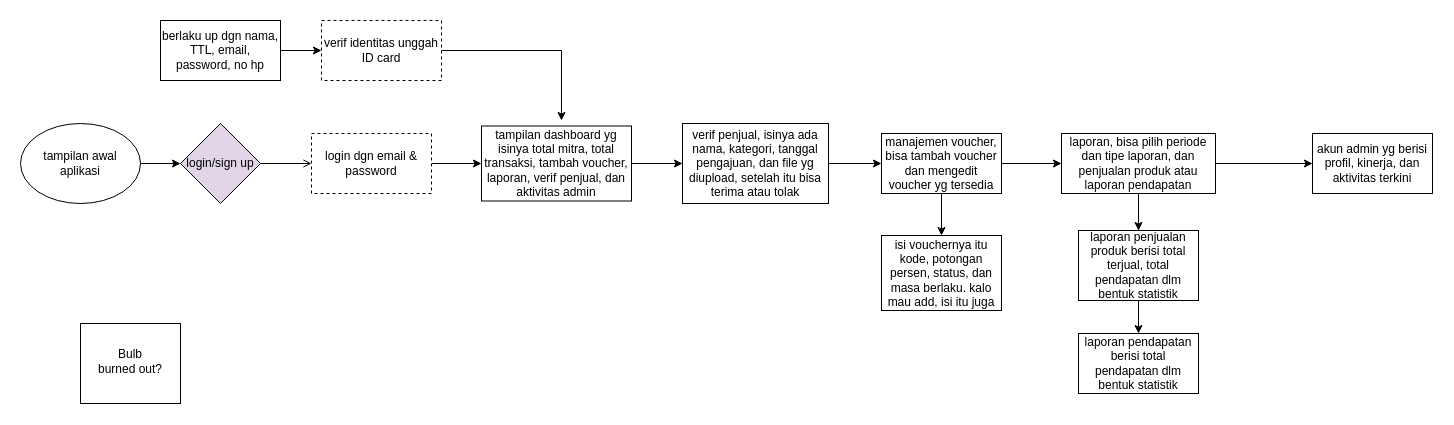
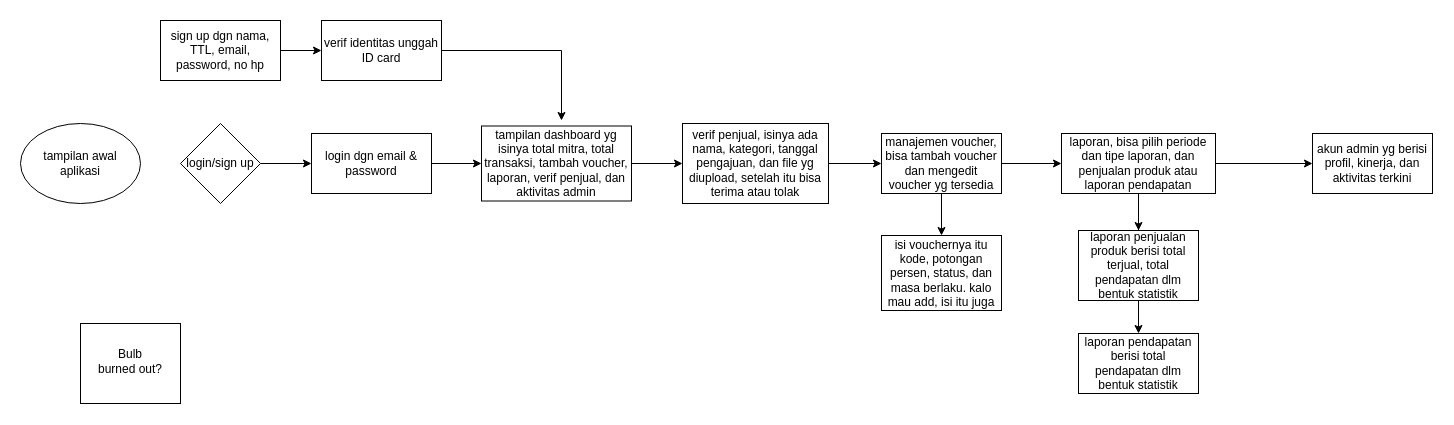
  <mxCell id="0" />
  <mxCell id="1" parent="0" />
  <mxCell id="2" value="Bulb&lt;br&gt;burned out?" style="whiteSpace=wrap;html=1;shadow=0;fontFamily=Helvetica;fontSize=12;align=center;strokeWidth=1;spacing=6;spacingTop=-4;rounded=0;" parent="1" vertex="1"><mxGeometry x="80" y="323" width="100" height="80" as="geometry" /></mxCell>
- <mxCell id="3" value="" style="edgeStyle=orthogonalEdgeStyle;rounded=0;orthogonalLoop=1;jettySize=auto;html=1;" edge="1" parent="1" source="4" target="6"><mxGeometry relative="1" as="geometry" /></mxCell>
  <mxCell id="4" value="tampilan awal&lt;div&gt;aplikasi&lt;/div&gt;" style="ellipse;whiteSpace=wrap;html=1;" vertex="1" parent="1"><mxGeometry x="20" y="123" width="120" height="80" as="geometry" /></mxCell>
- <mxCell id="5" value="" style="edgeStyle=orthogonalEdgeStyle;rounded=0;orthogonalLoop=1;jettySize=auto;html=1;endArrow=open;" edge="1" parent="1" source="6" target="10"><mxGeometry relative="1" as="geometry" /></mxCell>
- <mxCell id="6" value="login/sign up" style="rhombus;whiteSpace=wrap;html=1;fillColor=#e1d5e7;" vertex="1" parent="1"><mxGeometry x="180" y="123" width="80" height="80" as="geometry" /></mxCell>
+ <mxCell id="5" value="" style="edgeStyle=orthogonalEdgeStyle;rounded=0;orthogonalLoop=1;jettySize=auto;html=1;" edge="1" parent="1" source="6" target="10"><mxGeometry relative="1" as="geometry" /></mxCell>
+ <mxCell id="6" value="login/sign up" style="rhombus;whiteSpace=wrap;html=1;" vertex="1" parent="1"><mxGeometry x="180" y="123" width="80" height="80" as="geometry" /></mxCell>
  <mxCell id="7" value="" style="edgeStyle=orthogonalEdgeStyle;rounded=0;orthogonalLoop=1;jettySize=auto;html=1;" edge="1" parent="1" source="8" target="11"><mxGeometry relative="1" as="geometry" /></mxCell>
- <mxCell id="8" value="berlaku up dgn nama, TTL, email, password, no hp" style="whiteSpace=wrap;html=1;" vertex="1" parent="1"><mxGeometry x="160" y="20" width="120" height="60" as="geometry" /></mxCell>
+ <mxCell id="8" value="sign up dgn nama, TTL, email, password, no hp" style="whiteSpace=wrap;html=1;" vertex="1" parent="1"><mxGeometry x="160" y="20" width="120" height="60" as="geometry" /></mxCell>
  <mxCell id="9" value="" style="edgeStyle=orthogonalEdgeStyle;rounded=0;orthogonalLoop=1;jettySize=auto;html=1;" edge="1" parent="1" source="10" target="13"><mxGeometry relative="1" as="geometry" /></mxCell>
- <mxCell id="10" value="login dgn email &amp;amp; password" style="whiteSpace=wrap;html=1;dashed=1;" vertex="1" parent="1"><mxGeometry x="311" y="133" width="120" height="60" as="geometry" /></mxCell>
- <mxCell id="11" value="verif identitas unggah ID card" style="whiteSpace=wrap;html=1;dashed=1;" vertex="1" parent="1"><mxGeometry x="321" y="20" width="120" height="60" as="geometry" /></mxCell>
+ <mxCell id="10" value="login dgn email &amp;amp; password" style="whiteSpace=wrap;html=1;" vertex="1" parent="1"><mxGeometry x="311" y="133" width="120" height="60" as="geometry" /></mxCell>
+ <mxCell id="11" value="verif identitas unggah ID card" style="whiteSpace=wrap;html=1;" vertex="1" parent="1"><mxGeometry x="321" y="20" width="120" height="60" as="geometry" /></mxCell>
  <mxCell id="12" value="" style="edgeStyle=orthogonalEdgeStyle;rounded=0;orthogonalLoop=1;jettySize=auto;html=1;" edge="1" parent="1" source="13" target="15"><mxGeometry relative="1" as="geometry" /></mxCell>
  <mxCell id="13" value="tampilan dashboard yg isinya total mitra, total transaksi, tambah voucher, laporan, verif penjual, dan aktivitas admin" style="whiteSpace=wrap;html=1;" vertex="1" parent="1"><mxGeometry x="481" y="125.5" width="150" height="75" as="geometry" /></mxCell>
  <mxCell id="14" value="" style="edgeStyle=orthogonalEdgeStyle;rounded=0;orthogonalLoop=1;jettySize=auto;html=1;" edge="1" parent="1" source="15" target="18"><mxGeometry relative="1" as="geometry" /></mxCell>
  <mxCell id="15" value="verif penjual, isinya ada nama, kategori, tanggal pengajuan, dan file yg diupload, setelah itu bisa terima atau tolak" style="whiteSpace=wrap;html=1;" vertex="1" parent="1"><mxGeometry x="682" y="123" width="146" height="80" as="geometry" /></mxCell>
  <mxCell id="16" value="" style="edgeStyle=orthogonalEdgeStyle;rounded=0;orthogonalLoop=1;jettySize=auto;html=1;" edge="1" parent="1" source="18" target="22"><mxGeometry relative="1" as="geometry" /></mxCell>
  <mxCell id="17" value="" style="edgeStyle=orthogonalEdgeStyle;rounded=0;orthogonalLoop=1;jettySize=auto;html=1;" edge="1" parent="1" source="18" target="25"><mxGeometry relative="1" as="geometry" /></mxCell>
  <mxCell id="18" value="manajemen voucher, bisa tambah voucher dan mengedit voucher yg tersedia" style="whiteSpace=wrap;html=1;" vertex="1" parent="1"><mxGeometry x="881" y="133" width="120" height="60" as="geometry" /></mxCell>
  <mxCell id="19" value="" style="edgeStyle=orthogonalEdgeStyle;rounded=0;orthogonalLoop=1;jettySize=auto;html=1;" edge="1" parent="1" source="22" target="23"><mxGeometry relative="1" as="geometry" /></mxCell>
  <mxCell id="20" value="" style="edgeStyle=orthogonalEdgeStyle;rounded=0;orthogonalLoop=1;jettySize=auto;html=1;" edge="1" parent="1" source="22" target="24"><mxGeometry relative="1" as="geometry" /></mxCell>
  <mxCell id="21" value="" style="edgeStyle=orthogonalEdgeStyle;rounded=0;orthogonalLoop=1;jettySize=auto;html=1;" edge="1" parent="1" source="22" target="26"><mxGeometry relative="1" as="geometry" /></mxCell>
  <mxCell id="22" value="laporan, bisa pilih periode dan tipe laporan, dan penjualan produk atau laporan pendapatan" style="whiteSpace=wrap;html=1;" vertex="1" parent="1"><mxGeometry x="1061" y="133" width="154" height="60" as="geometry" /></mxCell>
  <mxCell id="23" value="laporan penjualan produk berisi total terjual, total pendapatan dlm bentuk statistik" style="whiteSpace=wrap;html=1;" vertex="1" parent="1"><mxGeometry x="1078" y="230" width="120" height="70" as="geometry" /></mxCell>
  <mxCell id="24" value="laporan pendapatan berisi total pendapatan dlm bentuk statistik" style="whiteSpace=wrap;html=1;" vertex="1" parent="1"><mxGeometry x="1078" y="333" width="120" height="60" as="geometry" /></mxCell>
  <mxCell id="25" value="isi vouchernya itu kode, potongan persen, status, dan masa berlaku. kalo mau add, isi itu juga" style="whiteSpace=wrap;html=1;" vertex="1" parent="1"><mxGeometry x="881" y="235" width="120" height="75" as="geometry" /></mxCell>
  <mxCell id="26" value="akun admin yg berisi profil, kinerja, dan aktivitas terkini" style="whiteSpace=wrap;html=1;" vertex="1" parent="1"><mxGeometry x="1312" y="133" width="120" height="60" as="geometry" /></mxCell>
  <mxCell id="27" value="" style="endArrow=classic;html=1;rounded=0;exitX=1;exitY=0.5;exitDx=0;exitDy=0;" edge="1" parent="1" source="11"><mxGeometry width="50" height="50" relative="1" as="geometry"><mxPoint x="891" y="230" as="sourcePoint" /><mxPoint x="561" y="120" as="targetPoint" /><Array as="points"><mxPoint x="561" y="50" /></Array></mxGeometry></mxCell>
